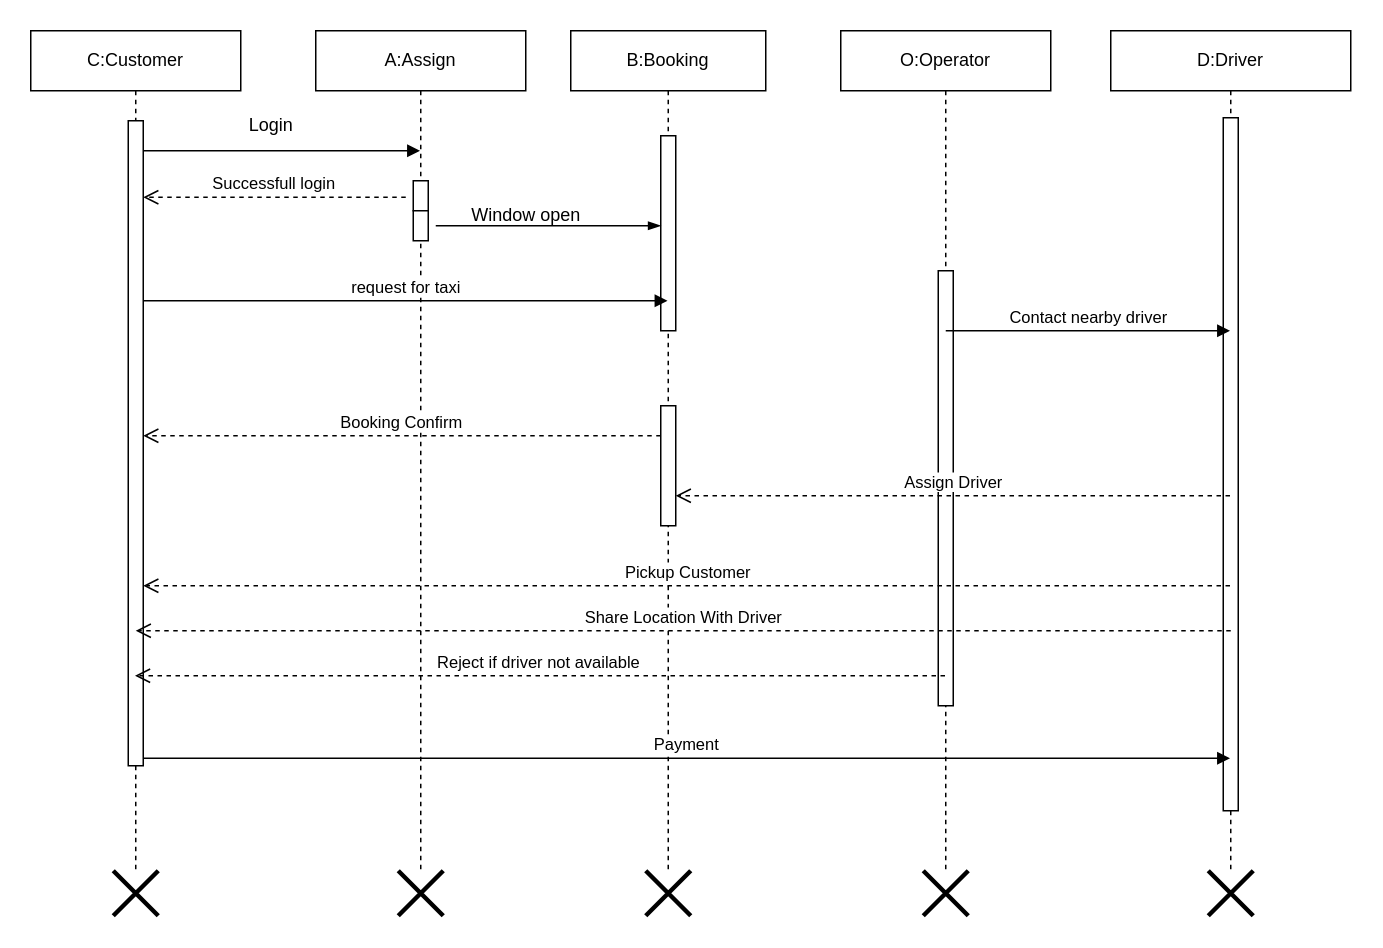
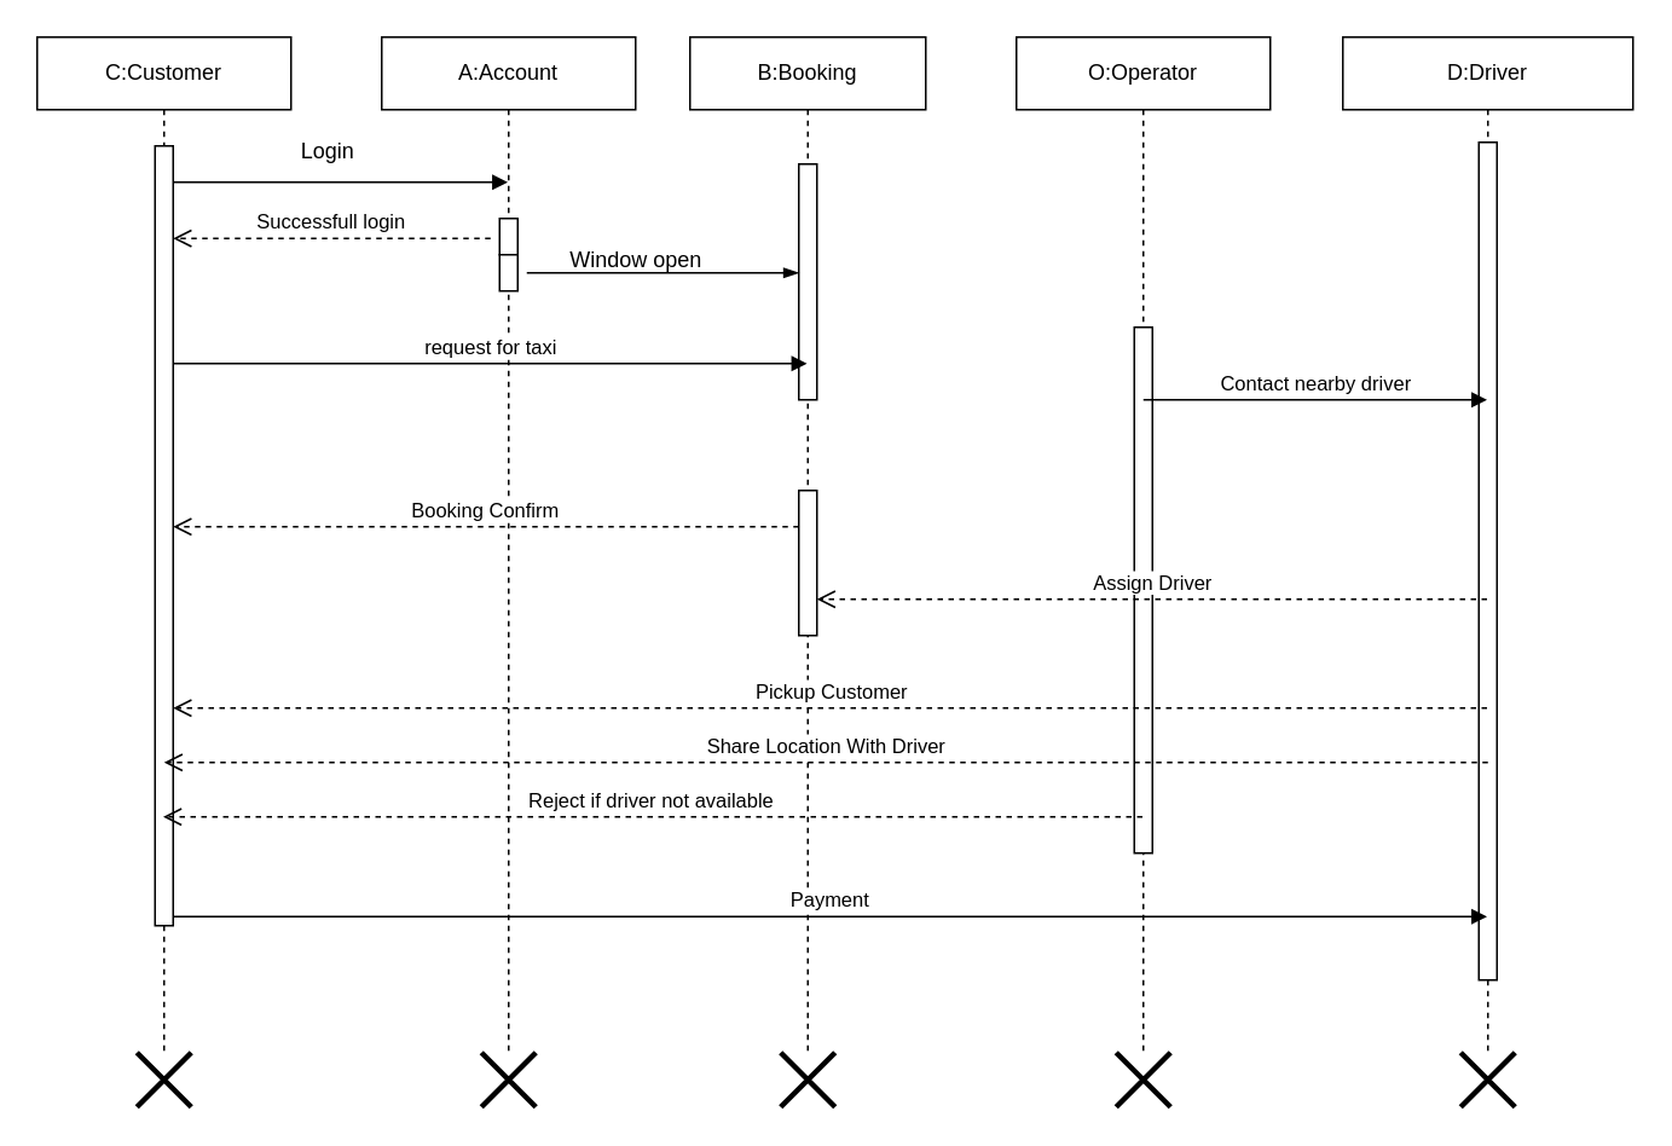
  <mxCell id="0" />
  <mxCell id="1" parent="0" />
  <mxCell id="2" value="C:Customer" style="shape=umlLifeline;perimeter=lifelinePerimeter;whiteSpace=wrap;html=1;container=1;dropTarget=0;collapsible=0;recursiveResize=0;outlineConnect=0;portConstraint=eastwest;newEdgeStyle={&quot;edgeStyle&quot;:&quot;elbowEdgeStyle&quot;,&quot;elbow&quot;:&quot;vertical&quot;,&quot;curved&quot;:0,&quot;rounded&quot;:0};" parent="1" vertex="1"><mxGeometry x="20" y="20" width="140" height="560" as="geometry" /></mxCell>
  <mxCell id="3" value="" style="html=1;points=[[0,0,0,0,5],[0,1,0,0,-5],[1,0,0,0,5],[1,1,0,0,-5]];perimeter=orthogonalPerimeter;outlineConnect=0;targetShapes=umlLifeline;portConstraint=eastwest;newEdgeStyle={&quot;curved&quot;:0,&quot;rounded&quot;:0};" parent="2" vertex="1"><mxGeometry x="65" y="60" width="10" height="430" as="geometry" /></mxCell>
- <mxCell id="4" value="A:Assign" style="shape=umlLifeline;perimeter=lifelinePerimeter;whiteSpace=wrap;html=1;container=1;dropTarget=0;collapsible=0;recursiveResize=0;outlineConnect=0;portConstraint=eastwest;newEdgeStyle={&quot;edgeStyle&quot;:&quot;elbowEdgeStyle&quot;,&quot;elbow&quot;:&quot;vertical&quot;,&quot;curved&quot;:0,&quot;rounded&quot;:0};" parent="1" vertex="1"><mxGeometry x="210" y="20" width="140" height="560" as="geometry" /></mxCell>
+ <mxCell id="4" value="A:Account" style="shape=umlLifeline;perimeter=lifelinePerimeter;whiteSpace=wrap;html=1;container=1;dropTarget=0;collapsible=0;recursiveResize=0;outlineConnect=0;portConstraint=eastwest;newEdgeStyle={&quot;edgeStyle&quot;:&quot;elbowEdgeStyle&quot;,&quot;elbow&quot;:&quot;vertical&quot;,&quot;curved&quot;:0,&quot;rounded&quot;:0};" parent="1" vertex="1"><mxGeometry x="210" y="20" width="140" height="560" as="geometry" /></mxCell>
  <mxCell id="5" value="" style="html=1;points=[[0,0,0,0,5],[0,1,0,0,-5],[1,0,0,0,5],[1,1,0,0,-5]];perimeter=orthogonalPerimeter;outlineConnect=0;targetShapes=umlLifeline;portConstraint=eastwest;newEdgeStyle={&quot;curved&quot;:0,&quot;rounded&quot;:0};" parent="4" vertex="1"><mxGeometry x="65" y="100" width="10" height="20" as="geometry" /></mxCell>
  <mxCell id="6" value="" style="html=1;points=[[0,0,0,0,5],[0,1,0,0,-5],[1,0,0,0,5],[1,1,0,0,-5]];perimeter=orthogonalPerimeter;outlineConnect=0;targetShapes=umlLifeline;portConstraint=eastwest;newEdgeStyle={&quot;curved&quot;:0,&quot;rounded&quot;:0};" parent="4" vertex="1"><mxGeometry x="65" y="120" width="10" height="20" as="geometry" /></mxCell>
  <mxCell id="7" value="B:Booking" style="shape=umlLifeline;perimeter=lifelinePerimeter;whiteSpace=wrap;html=1;container=1;dropTarget=0;collapsible=0;recursiveResize=0;outlineConnect=0;portConstraint=eastwest;newEdgeStyle={&quot;edgeStyle&quot;:&quot;elbowEdgeStyle&quot;,&quot;elbow&quot;:&quot;vertical&quot;,&quot;curved&quot;:0,&quot;rounded&quot;:0};" parent="1" vertex="1"><mxGeometry x="380" y="20" width="130" height="560" as="geometry" /></mxCell>
  <mxCell id="8" value="" style="html=1;points=[[0,0,0,0,5],[0,1,0,0,-5],[1,0,0,0,5],[1,1,0,0,-5]];perimeter=orthogonalPerimeter;outlineConnect=0;targetShapes=umlLifeline;portConstraint=eastwest;newEdgeStyle={&quot;curved&quot;:0,&quot;rounded&quot;:0};" parent="7" vertex="1"><mxGeometry x="60" y="70" width="10" height="130" as="geometry" /></mxCell>
  <mxCell id="9" value="" style="html=1;points=[[0,0,0,0,5],[0,1,0,0,-5],[1,0,0,0,5],[1,1,0,0,-5]];perimeter=orthogonalPerimeter;outlineConnect=0;targetShapes=umlLifeline;portConstraint=eastwest;newEdgeStyle={&quot;curved&quot;:0,&quot;rounded&quot;:0};" vertex="1" parent="7"><mxGeometry x="60" y="250" width="10" height="80" as="geometry" /></mxCell>
  <mxCell id="10" value="O:Operator" style="shape=umlLifeline;perimeter=lifelinePerimeter;whiteSpace=wrap;html=1;container=1;dropTarget=0;collapsible=0;recursiveResize=0;outlineConnect=0;portConstraint=eastwest;newEdgeStyle={&quot;edgeStyle&quot;:&quot;elbowEdgeStyle&quot;,&quot;elbow&quot;:&quot;vertical&quot;,&quot;curved&quot;:0,&quot;rounded&quot;:0};" parent="1" vertex="1"><mxGeometry x="560" y="20" width="140" height="560" as="geometry" /></mxCell>
  <mxCell id="11" value="" style="html=1;points=[[0,0,0,0,5],[0,1,0,0,-5],[1,0,0,0,5],[1,1,0,0,-5]];perimeter=orthogonalPerimeter;outlineConnect=0;targetShapes=umlLifeline;portConstraint=eastwest;newEdgeStyle={&quot;curved&quot;:0,&quot;rounded&quot;:0};" vertex="1" parent="10"><mxGeometry x="65" y="160" width="10" height="290" as="geometry" /></mxCell>
  <mxCell id="12" value="D:Driver" style="shape=umlLifeline;perimeter=lifelinePerimeter;whiteSpace=wrap;html=1;container=1;dropTarget=0;collapsible=0;recursiveResize=0;outlineConnect=0;portConstraint=eastwest;newEdgeStyle={&quot;edgeStyle&quot;:&quot;elbowEdgeStyle&quot;,&quot;elbow&quot;:&quot;vertical&quot;,&quot;curved&quot;:0,&quot;rounded&quot;:0};" parent="1" vertex="1"><mxGeometry x="740" y="20" width="160" height="560" as="geometry" /></mxCell>
  <mxCell id="13" value="" style="html=1;points=[[0,0,0,0,5],[0,1,0,0,-5],[1,0,0,0,5],[1,1,0,0,-5]];perimeter=orthogonalPerimeter;outlineConnect=0;targetShapes=umlLifeline;portConstraint=eastwest;newEdgeStyle={&quot;curved&quot;:0,&quot;rounded&quot;:0};" vertex="1" parent="12"><mxGeometry x="75" y="58" width="10" height="462" as="geometry" /></mxCell>
  <mxCell id="14" value="" style="html=1;verticalAlign=bottom;endArrow=block;curved=0;rounded=0;" parent="1" edge="1"><mxGeometry width="80" relative="1" as="geometry"><mxPoint x="95" y="100" as="sourcePoint" /><mxPoint x="279.5" y="100" as="targetPoint" /></mxGeometry></mxCell>
  <mxCell id="15" value="Login" style="text;html=1;align=center;verticalAlign=middle;resizable=0;points=[];autosize=1;strokeColor=none;fillColor=none;" parent="1" vertex="1"><mxGeometry x="155" y="68" width="50" height="30" as="geometry" /></mxCell>
  <mxCell id="16" value="Successfull login" style="html=1;verticalAlign=bottom;endArrow=open;dashed=1;endSize=8;curved=0;rounded=0;" parent="1" target="3" edge="1"><mxGeometry relative="1" as="geometry"><mxPoint x="270" y="131" as="sourcePoint" /><mxPoint x="100" y="131" as="targetPoint" /></mxGeometry></mxCell>
  <mxCell id="17" value="" style="edgeStyle=elbowEdgeStyle;fontSize=12;html=1;endArrow=blockThin;endFill=1;rounded=0;" parent="1" edge="1"><mxGeometry width="160" relative="1" as="geometry"><mxPoint x="290" y="150" as="sourcePoint" /><mxPoint x="440" y="150" as="targetPoint" /></mxGeometry></mxCell>
  <mxCell id="18" value="Window open" style="text;html=1;align=center;verticalAlign=middle;resizable=0;points=[];autosize=1;strokeColor=none;fillColor=none;" parent="1" vertex="1"><mxGeometry x="300" y="128" width="100" height="30" as="geometry" /></mxCell>
  <mxCell id="19" value="request for taxi" style="html=1;verticalAlign=bottom;endArrow=block;curved=0;rounded=0;" parent="1" target="7" edge="1"><mxGeometry width="80" relative="1" as="geometry"><mxPoint x="95" y="200" as="sourcePoint" /><mxPoint x="410" y="200" as="targetPoint" /></mxGeometry></mxCell>
  <mxCell id="20" value="Booking Confirm" style="html=1;verticalAlign=bottom;endArrow=open;dashed=1;endSize=8;curved=0;rounded=0;" edge="1" parent="1" target="3"><mxGeometry relative="1" as="geometry"><mxPoint x="440" y="290" as="sourcePoint" /><mxPoint x="100" y="290" as="targetPoint" /></mxGeometry></mxCell>
  <mxCell id="21" value="Contact nearby driver" style="html=1;verticalAlign=bottom;endArrow=block;curved=0;rounded=0;" edge="1" parent="1" target="12"><mxGeometry width="80" relative="1" as="geometry"><mxPoint x="630" y="220" as="sourcePoint" /><mxPoint x="809.5" y="220" as="targetPoint" /><Array as="points"><mxPoint x="680" y="220" /></Array></mxGeometry></mxCell>
  <mxCell id="22" value="Assign Driver" style="html=1;verticalAlign=bottom;endArrow=open;dashed=1;endSize=8;curved=0;rounded=0;" edge="1" parent="1"><mxGeometry relative="1" as="geometry"><mxPoint x="819.5" y="330" as="sourcePoint" /><mxPoint x="450" y="330" as="targetPoint" /></mxGeometry></mxCell>
  <mxCell id="23" value="Pickup Customer" style="html=1;verticalAlign=bottom;endArrow=open;dashed=1;endSize=8;curved=0;rounded=0;" edge="1" parent="1" source="12" target="3"><mxGeometry relative="1" as="geometry"><mxPoint x="580" y="410" as="sourcePoint" /><mxPoint x="100" y="390" as="targetPoint" /><Array as="points"><mxPoint x="550" y="390" /></Array></mxGeometry></mxCell>
  <mxCell id="24" value="Share Location With Driver" style="html=1;verticalAlign=bottom;endArrow=open;dashed=1;endSize=8;curved=0;rounded=0;" edge="1" parent="1"><mxGeometry relative="1" as="geometry"><mxPoint x="820" y="420" as="sourcePoint" /><mxPoint x="90" y="420" as="targetPoint" /><Array as="points"><mxPoint x="550" y="420" /></Array></mxGeometry></mxCell>
  <mxCell id="25" value="Payment" style="html=1;verticalAlign=bottom;endArrow=block;curved=0;rounded=0;exitX=1;exitY=1;exitDx=0;exitDy=-5;exitPerimeter=0;" edge="1" parent="1" source="3" target="12"><mxGeometry width="80" relative="1" as="geometry"><mxPoint x="510" y="490" as="sourcePoint" /><mxPoint x="590" y="490" as="targetPoint" /></mxGeometry></mxCell>
  <mxCell id="26" value="Reject if driver not available&amp;nbsp;" style="html=1;verticalAlign=bottom;endArrow=open;dashed=1;endSize=8;curved=0;rounded=0;" edge="1" parent="1"><mxGeometry relative="1" as="geometry"><mxPoint x="629.5" y="450" as="sourcePoint" /><mxPoint x="89.5" y="450" as="targetPoint" /></mxGeometry></mxCell>
  <mxCell id="27" value="" style="shape=umlDestroy;whiteSpace=wrap;html=1;strokeWidth=3;targetShapes=umlLifeline;" vertex="1" parent="1"><mxGeometry x="75" y="580" width="30" height="30" as="geometry" /></mxCell>
  <mxCell id="28" value="" style="shape=umlDestroy;whiteSpace=wrap;html=1;strokeWidth=3;targetShapes=umlLifeline;" vertex="1" parent="1"><mxGeometry x="430" y="580" width="30" height="30" as="geometry" /></mxCell>
  <mxCell id="29" value="" style="shape=umlDestroy;whiteSpace=wrap;html=1;strokeWidth=3;targetShapes=umlLifeline;" vertex="1" parent="1"><mxGeometry x="265" y="580" width="30" height="30" as="geometry" /></mxCell>
  <mxCell id="30" value="" style="shape=umlDestroy;whiteSpace=wrap;html=1;strokeWidth=3;targetShapes=umlLifeline;" vertex="1" parent="1"><mxGeometry x="615" y="580" width="30" height="30" as="geometry" /></mxCell>
  <mxCell id="31" value="" style="shape=umlDestroy;whiteSpace=wrap;html=1;strokeWidth=3;targetShapes=umlLifeline;" vertex="1" parent="1"><mxGeometry x="805" y="580" width="30" height="30" as="geometry" /></mxCell>
